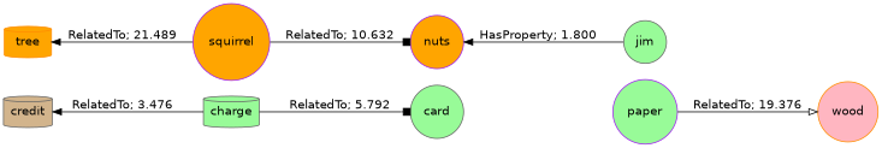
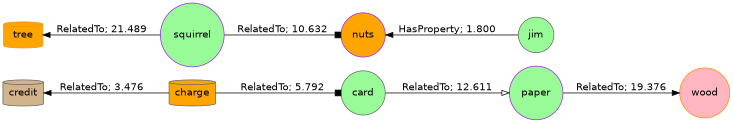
  digraph {
    fontname="DejaVu Sans"
    rankdir=LR
    node [color=gray40 fillcolor=palegreen fontname="DejaVu Sans" shape=circle style=filled]
    edge [dir=forward fontname="DejaVu Sans"]
    n1 [fillcolor=tan label=credit shape=cylinder]
-   n2 [label=charge shape=cylinder]
+   n2 [fillcolor=orange label=charge shape=cylinder]
    n3 [label=card]
    n4 [color=purple label=paper]
    n5 [color=darkorange fillcolor=lightpink label=wood]
    n6 [color=darkorange fillcolor=orange label=tree shape=cylinder]
-   n7 [color=purple fillcolor=orange label=squirrel]
+   n7 [color=purple label=squirrel]
    n8 [color=purple fillcolor=orange label=nuts]
    n9 [label=jim]
    n1 -> n2 [dir=back label="RelatedTo; 3.476" weight=3.476]
    n2 -> n3 [arrowhead=box label="RelatedTo; 5.792" weight=5.792]
-   n4 -> n5 [arrowhead=onormal label="RelatedTo; 19.376" weight=19.376]
+   n3 -> n4 [arrowhead=onormal label="RelatedTo; 12.611" weight=12.611]
+   n4 -> n5 [arrowhead=normal label="RelatedTo; 19.376" weight=19.376]
    n6 -> n7 [dir=back label="RelatedTo; 21.489" weight=21.489]
    n7 -> n8 [arrowhead=box label="RelatedTo; 10.632" weight=10.632]
    n8 -> n9 [dir=back label="HasProperty; 1.800" weight=1.000]
  }
